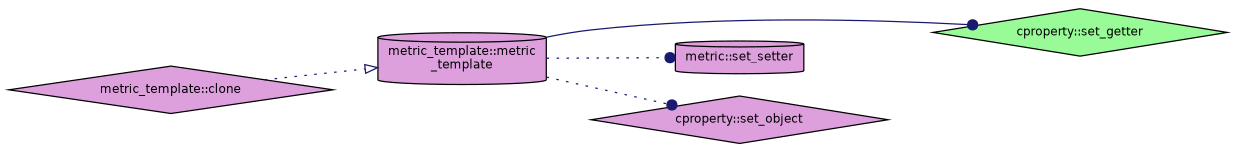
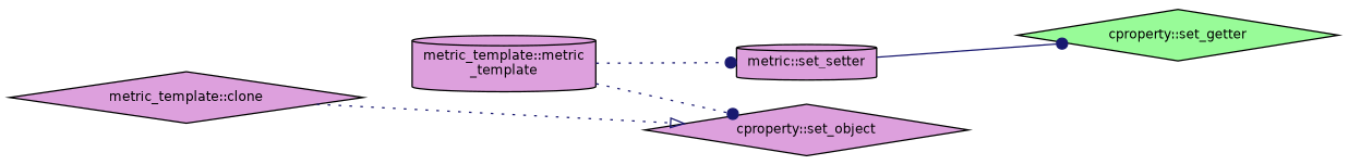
  digraph {
    rankdir=LR
    node [color=black fillcolor=plum fontname=Helvetica fontsize=10 shape=diamond style=filled]
    edge [arrowhead=dot color=midnightblue fontname=Helvetica fontsize=10 labelfontname=Helvetica labelfontsize=10 style=dotted]
    n1 [fontcolor=black height=0.2 label="metric_template::clone" width=0.4]
    n2 [height=0.2 label="metric_template::metric\l_template" shape=cylinder width=0.4]
    n3 [fillcolor=palegreen height=0.2 label="cproperty::set_getter" width=0.4]
    n4 [height=0.2 label="cproperty::set_object" width=0.4]
    n5 [height=0.2 label="metric::set_setter" shape=cylinder width=0.4]
-   n1 -> n2 [arrowhead=onormal]
-   n2 -> n3 [style=solid]
+   n1 -> n4 [arrowhead=onormal]
+   n5 -> n3 [style=solid]
    n2 -> n4
    n2 -> n5
  }
